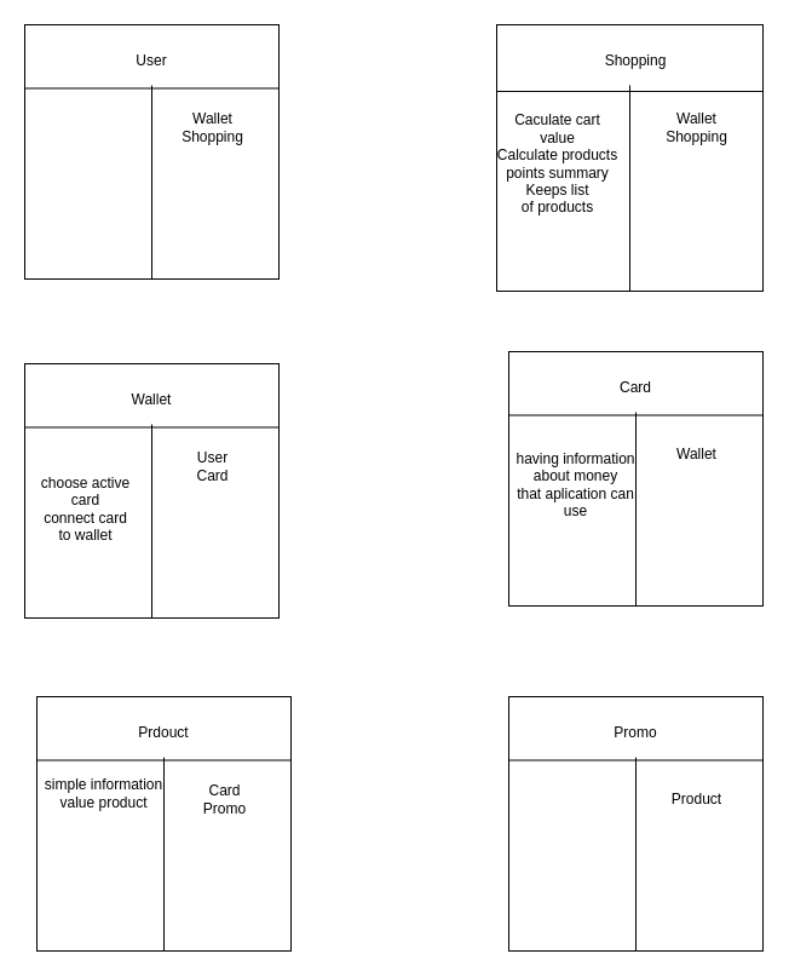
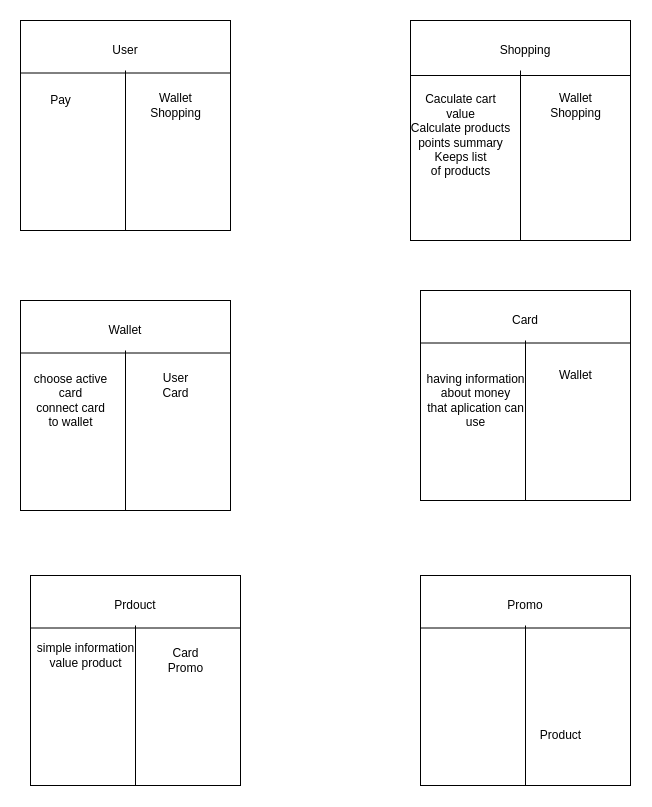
  <mxCell id="0" />
  <mxCell id="1" parent="0" />
  <mxCell id="2" value="" style="whiteSpace=wrap;html=1;aspect=fixed;" vertex="1" parent="1"><mxGeometry x="20" y="20" width="210" height="210" as="geometry" /></mxCell>
  <mxCell id="3" value="" style="endArrow=none;html=1;entryX=1;entryY=0.25;entryDx=0;entryDy=0;exitX=0;exitY=0.25;exitDx=0;exitDy=0;" edge="1" parent="1" source="2" target="2"><mxGeometry width="50" height="50" relative="1" as="geometry"><mxPoint x="360" y="410" as="sourcePoint" /><mxPoint x="410" y="360" as="targetPoint" /></mxGeometry></mxCell>
  <mxCell id="4" value="" style="endArrow=none;html=1;exitX=0.5;exitY=1;exitDx=0;exitDy=0;" edge="1" parent="1" source="2"><mxGeometry width="50" height="50" relative="1" as="geometry"><mxPoint x="360" y="410" as="sourcePoint" /><mxPoint x="125" y="70" as="targetPoint" /></mxGeometry></mxCell>
  <mxCell id="5" value="User" style="text;html=1;strokeColor=none;fillColor=none;align=center;verticalAlign=middle;whiteSpace=wrap;rounded=0;" vertex="1" parent="1"><mxGeometry x="105" y="40" width="40" height="20" as="geometry" /></mxCell>
  <mxCell id="6" value="Wallet&lt;br&gt;Shopping" style="text;html=1;align=center;verticalAlign=middle;resizable=0;points=[];autosize=1;strokeColor=none;" vertex="1" parent="1"><mxGeometry x="140" y="90" width="70" height="30" as="geometry" /></mxCell>
+ <mxCell id="7" value="Pay" style="text;html=1;align=center;verticalAlign=middle;resizable=0;points=[];autosize=1;strokeColor=none;" vertex="1" parent="1"><mxGeometry x="40" y="90" width="40" height="20" as="geometry" /></mxCell>
  <mxCell id="8" value="" style="whiteSpace=wrap;html=1;aspect=fixed;" vertex="1" parent="1"><mxGeometry x="410" y="20" width="220" height="220" as="geometry" /></mxCell>
  <mxCell id="9" value="" style="endArrow=none;html=1;entryX=1;entryY=0.25;entryDx=0;entryDy=0;exitX=0;exitY=0.25;exitDx=0;exitDy=0;" edge="1" parent="1" source="8" target="8"><mxGeometry width="50" height="50" relative="1" as="geometry"><mxPoint x="760" y="410" as="sourcePoint" /><mxPoint x="810" y="360" as="targetPoint" /></mxGeometry></mxCell>
  <mxCell id="10" value="" style="endArrow=none;html=1;exitX=0.5;exitY=1;exitDx=0;exitDy=0;" edge="1" parent="1" source="8"><mxGeometry width="50" height="50" relative="1" as="geometry"><mxPoint x="760" y="410" as="sourcePoint" /><mxPoint x="520" y="70" as="targetPoint" /></mxGeometry></mxCell>
  <mxCell id="11" value="Shopping" style="text;html=1;strokeColor=none;fillColor=none;align=center;verticalAlign=middle;whiteSpace=wrap;rounded=0;" vertex="1" parent="1"><mxGeometry x="505" y="40" width="40" height="20" as="geometry" /></mxCell>
  <mxCell id="12" value="Wallet&lt;br&gt;Shopping" style="text;html=1;align=center;verticalAlign=middle;resizable=0;points=[];autosize=1;strokeColor=none;" vertex="1" parent="1"><mxGeometry x="540" y="90" width="70" height="30" as="geometry" /></mxCell>
  <mxCell id="13" value="Caculate cart&lt;br&gt;value&lt;br&gt;Calculate products&lt;br&gt;points summary&lt;br&gt;Keeps list&lt;br&gt;of products" style="text;html=1;align=center;verticalAlign=middle;resizable=0;points=[];autosize=1;strokeColor=none;" vertex="1" parent="1"><mxGeometry x="405" y="90" width="110" height="90" as="geometry" /></mxCell>
  <mxCell id="14" value="" style="whiteSpace=wrap;html=1;aspect=fixed;" vertex="1" parent="1"><mxGeometry x="20" y="300" width="210" height="210" as="geometry" /></mxCell>
  <mxCell id="15" value="" style="endArrow=none;html=1;entryX=1;entryY=0.25;entryDx=0;entryDy=0;exitX=0;exitY=0.25;exitDx=0;exitDy=0;" edge="1" parent="1" source="14" target="14"><mxGeometry width="50" height="50" relative="1" as="geometry"><mxPoint x="360" y="690" as="sourcePoint" /><mxPoint x="410" y="640" as="targetPoint" /></mxGeometry></mxCell>
  <mxCell id="16" value="" style="endArrow=none;html=1;exitX=0.5;exitY=1;exitDx=0;exitDy=0;" edge="1" parent="1" source="14"><mxGeometry width="50" height="50" relative="1" as="geometry"><mxPoint x="360" y="690" as="sourcePoint" /><mxPoint x="125" y="350" as="targetPoint" /></mxGeometry></mxCell>
  <mxCell id="17" value="Wallet" style="text;html=1;strokeColor=none;fillColor=none;align=center;verticalAlign=middle;whiteSpace=wrap;rounded=0;" vertex="1" parent="1"><mxGeometry x="105" y="320" width="40" height="20" as="geometry" /></mxCell>
  <mxCell id="18" value="User&lt;br&gt;Card" style="text;html=1;align=center;verticalAlign=middle;resizable=0;points=[];autosize=1;strokeColor=none;" vertex="1" parent="1"><mxGeometry x="155" y="370" width="40" height="30" as="geometry" /></mxCell>
- <mxCell id="19" value="choose active &lt;br&gt;card&lt;br&gt;connect card&lt;br&gt;to wallet" style="text;html=1;align=center;verticalAlign=middle;resizable=0;points=[];autosize=1;strokeColor=none;" vertex="1" parent="1"><mxGeometry x="25" y="390" width="90" height="60" as="geometry" /></mxCell>
+ <mxCell id="19" value="choose active &lt;br&gt;card&lt;br&gt;connect card&lt;br&gt;to wallet" style="text;html=1;align=center;verticalAlign=middle;resizable=0;points=[];autosize=1;strokeColor=none;" vertex="1" parent="1"><mxGeometry x="25" y="370" width="90" height="60" as="geometry" /></mxCell>
  <mxCell id="20" value="" style="whiteSpace=wrap;html=1;aspect=fixed;" vertex="1" parent="1"><mxGeometry x="420" y="290" width="210" height="210" as="geometry" /></mxCell>
  <mxCell id="21" value="" style="endArrow=none;html=1;entryX=1;entryY=0.25;entryDx=0;entryDy=0;exitX=0;exitY=0.25;exitDx=0;exitDy=0;" edge="1" parent="1" source="20" target="20"><mxGeometry width="50" height="50" relative="1" as="geometry"><mxPoint x="760" y="680" as="sourcePoint" /><mxPoint x="810" y="630" as="targetPoint" /></mxGeometry></mxCell>
  <mxCell id="22" value="" style="endArrow=none;html=1;exitX=0.5;exitY=1;exitDx=0;exitDy=0;" edge="1" parent="1" source="20"><mxGeometry width="50" height="50" relative="1" as="geometry"><mxPoint x="760" y="680" as="sourcePoint" /><mxPoint x="525" y="340" as="targetPoint" /></mxGeometry></mxCell>
  <mxCell id="23" value="Card" style="text;html=1;strokeColor=none;fillColor=none;align=center;verticalAlign=middle;whiteSpace=wrap;rounded=0;" vertex="1" parent="1"><mxGeometry x="505" y="310" width="40" height="20" as="geometry" /></mxCell>
  <mxCell id="24" value="Wallet" style="text;html=1;align=center;verticalAlign=middle;resizable=0;points=[];autosize=1;strokeColor=none;" vertex="1" parent="1"><mxGeometry x="550" y="365" width="50" height="20" as="geometry" /></mxCell>
  <mxCell id="25" value="having information&lt;br&gt;about money&lt;br&gt;that aplication can&lt;br&gt;use" style="text;html=1;align=center;verticalAlign=middle;resizable=0;points=[];autosize=1;strokeColor=none;" vertex="1" parent="1"><mxGeometry x="420" y="370" width="110" height="60" as="geometry" /></mxCell>
  <mxCell id="26" value="" style="whiteSpace=wrap;html=1;aspect=fixed;" vertex="1" parent="1"><mxGeometry x="30" y="575" width="210" height="210" as="geometry" /></mxCell>
  <mxCell id="27" value="" style="endArrow=none;html=1;entryX=1;entryY=0.25;entryDx=0;entryDy=0;exitX=0;exitY=0.25;exitDx=0;exitDy=0;" edge="1" parent="1" source="26" target="26"><mxGeometry width="50" height="50" relative="1" as="geometry"><mxPoint x="370" y="965" as="sourcePoint" /><mxPoint x="420" y="915" as="targetPoint" /></mxGeometry></mxCell>
  <mxCell id="28" value="" style="endArrow=none;html=1;exitX=0.5;exitY=1;exitDx=0;exitDy=0;" edge="1" parent="1" source="26"><mxGeometry width="50" height="50" relative="1" as="geometry"><mxPoint x="370" y="965" as="sourcePoint" /><mxPoint x="135" y="625" as="targetPoint" /></mxGeometry></mxCell>
  <mxCell id="29" value="Prdouct" style="text;html=1;strokeColor=none;fillColor=none;align=center;verticalAlign=middle;whiteSpace=wrap;rounded=0;" vertex="1" parent="1"><mxGeometry x="115" y="595" width="40" height="20" as="geometry" /></mxCell>
  <mxCell id="30" value="Card&lt;br&gt;Promo" style="text;html=1;align=center;verticalAlign=middle;resizable=0;points=[];autosize=1;strokeColor=none;" vertex="1" parent="1"><mxGeometry x="150" y="645" width="70" height="30" as="geometry" /></mxCell>
  <mxCell id="31" value="simple information&lt;br&gt;value product" style="text;html=1;align=center;verticalAlign=middle;resizable=0;points=[];autosize=1;strokeColor=none;" vertex="1" parent="1"><mxGeometry x="30" y="640" width="110" height="30" as="geometry" /></mxCell>
  <mxCell id="32" value="" style="whiteSpace=wrap;html=1;aspect=fixed;" vertex="1" parent="1"><mxGeometry x="420" y="575" width="210" height="210" as="geometry" /></mxCell>
  <mxCell id="33" value="" style="endArrow=none;html=1;entryX=1;entryY=0.25;entryDx=0;entryDy=0;exitX=0;exitY=0.25;exitDx=0;exitDy=0;" edge="1" parent="1" source="32" target="32"><mxGeometry width="50" height="50" relative="1" as="geometry"><mxPoint x="760" y="965" as="sourcePoint" /><mxPoint x="810" y="915" as="targetPoint" /></mxGeometry></mxCell>
  <mxCell id="34" value="" style="endArrow=none;html=1;exitX=0.5;exitY=1;exitDx=0;exitDy=0;" edge="1" parent="1" source="32"><mxGeometry width="50" height="50" relative="1" as="geometry"><mxPoint x="760" y="965" as="sourcePoint" /><mxPoint x="525" y="625" as="targetPoint" /></mxGeometry></mxCell>
  <mxCell id="35" value="Promo" style="text;html=1;strokeColor=none;fillColor=none;align=center;verticalAlign=middle;whiteSpace=wrap;rounded=0;" vertex="1" parent="1"><mxGeometry x="505" y="595" width="40" height="20" as="geometry" /></mxCell>
- <mxCell id="36" value="Product" style="text;html=1;align=center;verticalAlign=middle;resizable=0;points=[];autosize=1;strokeColor=none;" vertex="1" parent="1"><mxGeometry x="545" y="650" width="60" height="20" as="geometry" /></mxCell>
+ <mxCell id="36" value="Product" style="text;html=1;align=center;verticalAlign=middle;resizable=0;points=[];autosize=1;strokeColor=none;" vertex="1" parent="1"><mxGeometry x="530" y="725" width="60" height="20" as="geometry" /></mxCell>
